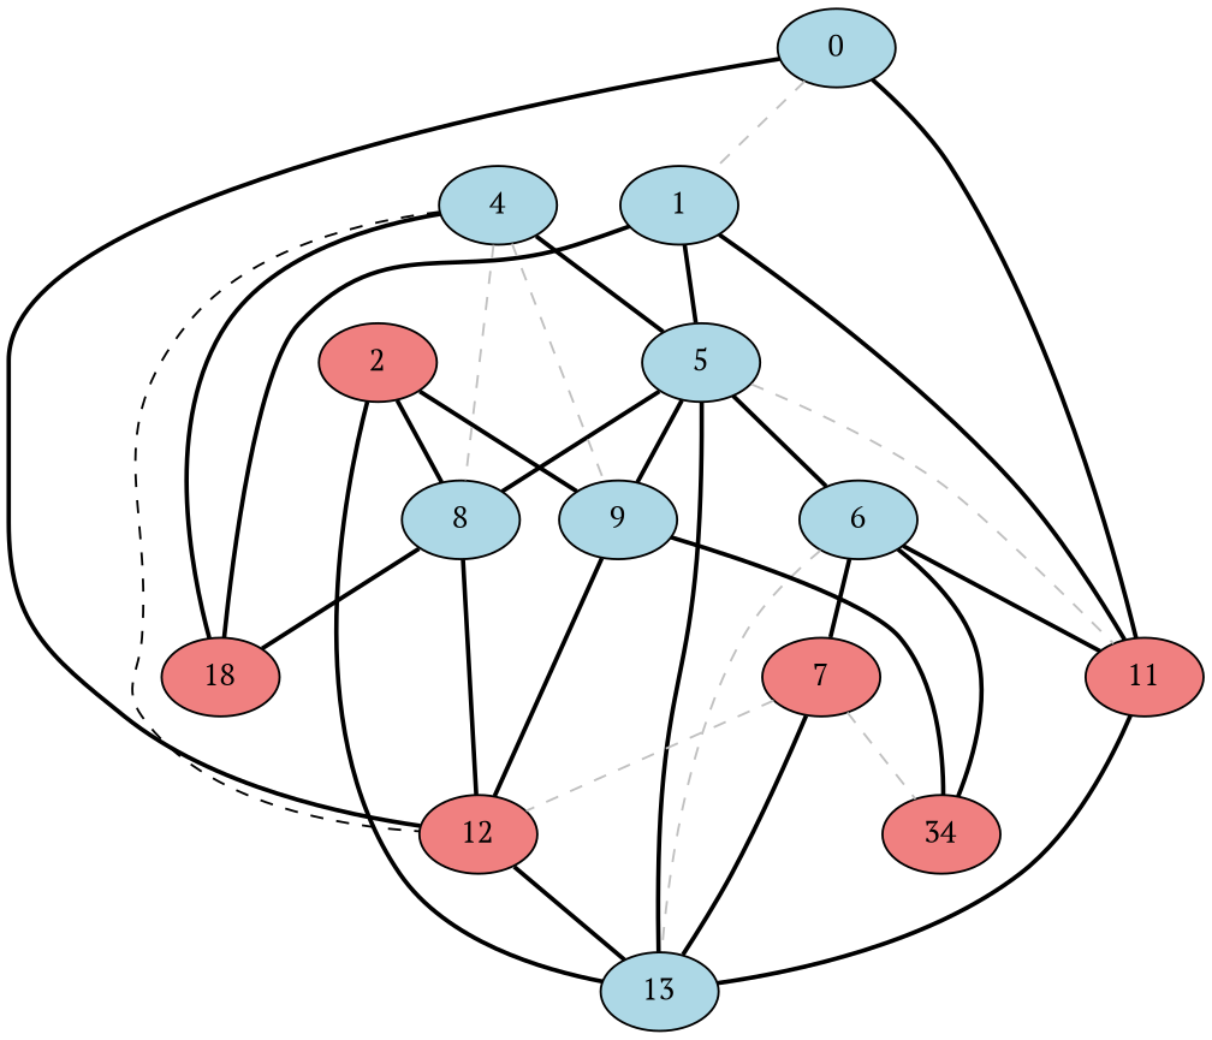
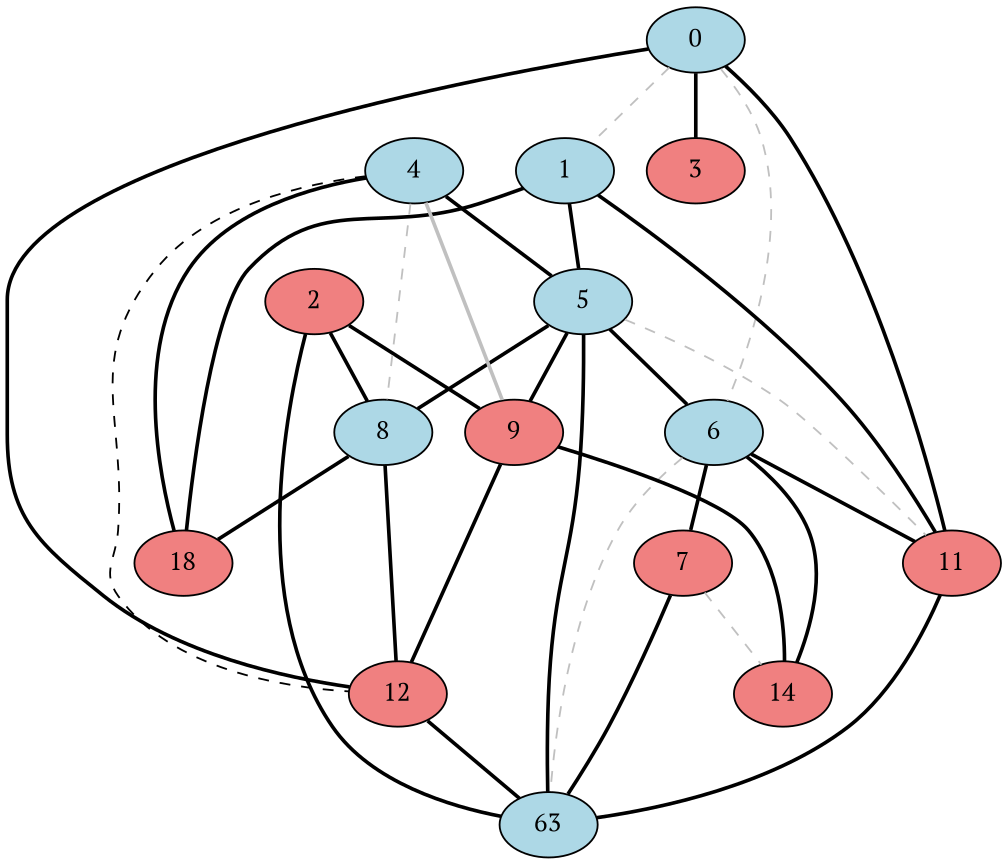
  graph {
    fontname="PT Serif"
    node [fillcolor=lightblue fontname="PT Serif" style=filled]
    edge [color=black fontname="PT Serif" style=bold]
    0
    1
+   3 [fillcolor=lightcoral]
    6
    11 [fillcolor=lightcoral]
    12 [fillcolor=lightcoral]
    5
    n8 [fillcolor=lightcoral label=18]
-   13
+   13 [label=63]
    7 [fillcolor=lightcoral]
-   14 [fillcolor=lightcoral label=34]
+   14 [fillcolor=lightcoral]
    8
-   9
+   9 [fillcolor=lightcoral]
    2 [fillcolor=lightcoral]
    4
    0 -- 1 [color=gray style=dashed]
+   0 -- 3
+   0 -- 6 [color=gray style=dashed]
    0 -- 11
    0 -- 12
    1 -- 11
    1 -- 5
    1 -- n8
    6 -- 11
    6 -- 13 [color=gray style=dashed]
    6 -- 7
    6 -- 14
    11 -- 13
    12 -- 13
    5 -- 6
    5 -- 11 [color=gray style=dashed]
    5 -- 13
    5 -- 8
    5 -- 9
-   7 -- 12 [color=gray style=dashed]
    7 -- 13
    7 -- 14 [color=gray style=dashed]
    8 -- 12
    8 -- n8
    9 -- 12
    9 -- 14
    2 -- 13
    2 -- 8
    2 -- 9
    4 -- 12 [style=dashed]
    4 -- 5
    4 -- n8
    4 -- 8 [color=gray style=dashed]
-   4 -- 9 [color=gray style=dashed]
+   4 -- 9 [color=gray]
  }
